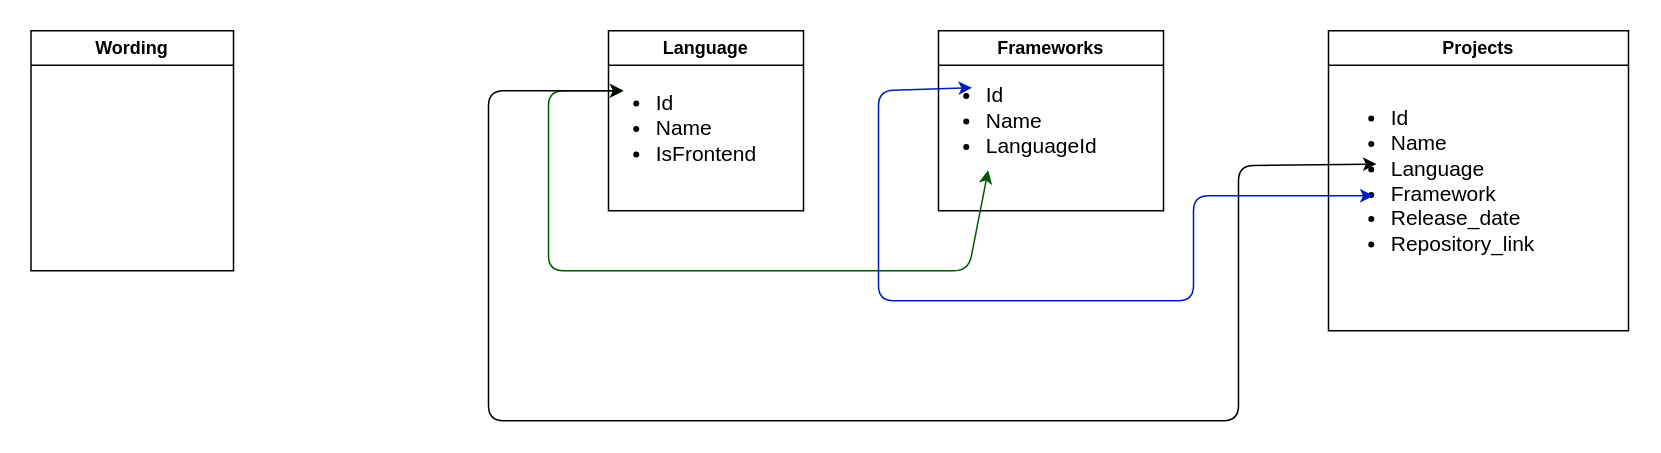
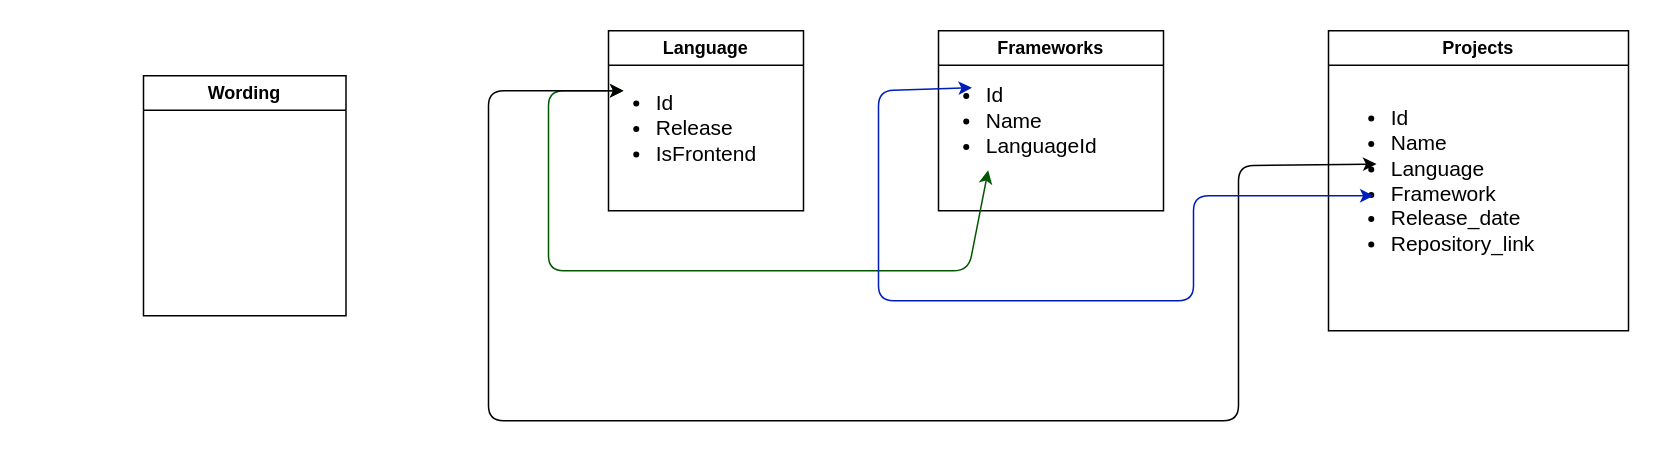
  <mxCell id="0" />
  <mxCell id="1" parent="0" />
  <mxCell id="2" value="Language" style="swimlane;whiteSpace=wrap;html=1;" parent="1" vertex="1"><mxGeometry x="405" y="20" width="130" height="120" as="geometry" /></mxCell>
- <mxCell id="3" value="&lt;ul style=&quot;font-size: 14px;&quot;&gt;&lt;li style=&quot;font-size: 14px;&quot;&gt;Id&lt;/li&gt;&lt;li style=&quot;font-size: 14px;&quot;&gt;Name&lt;/li&gt;&lt;li style=&quot;font-size: 14px;&quot;&gt;IsFrontend&amp;nbsp;&lt;/li&gt;&lt;/ul&gt;" style="text;html=1;align=left;verticalAlign=middle;resizable=0;points=[];autosize=1;strokeColor=none;fillColor=none;fontSize=14;" parent="2" vertex="1"><mxGeometry x="-10" y="10" width="130" height="110" as="geometry" /></mxCell>
+ <mxCell id="3" value="&lt;ul style=&quot;font-size: 14px;&quot;&gt;&lt;li style=&quot;font-size: 14px;&quot;&gt;Id&lt;/li&gt;&lt;li style=&quot;font-size: 14px;&quot;&gt;Release&lt;/li&gt;&lt;li style=&quot;font-size: 14px;&quot;&gt;IsFrontend&amp;nbsp;&lt;/li&gt;&lt;/ul&gt;" style="text;html=1;align=left;verticalAlign=middle;resizable=0;points=[];autosize=1;strokeColor=none;fillColor=none;fontSize=14;" parent="2" vertex="1"><mxGeometry x="-10" y="10" width="130" height="110" as="geometry" /></mxCell>
  <mxCell id="4" value="Frameworks" style="swimlane;whiteSpace=wrap;html=1;" parent="1" vertex="1"><mxGeometry x="625" y="20" width="150" height="120" as="geometry" /></mxCell>
  <mxCell id="5" value="&lt;ul style=&quot;font-size: 14px;&quot;&gt;&lt;li style=&quot;font-size: 14px;&quot;&gt;Id&lt;/li&gt;&lt;li style=&quot;font-size: 14px;&quot;&gt;Name&lt;/li&gt;&lt;li style=&quot;font-size: 14px;&quot;&gt;LanguageId&lt;/li&gt;&lt;/ul&gt;" style="text;html=1;align=left;verticalAlign=middle;resizable=0;points=[];autosize=1;strokeColor=none;fillColor=none;fontSize=14;" parent="4" vertex="1"><mxGeometry x="-10" y="5" width="140" height="110" as="geometry" /></mxCell>
  <mxCell id="6" value="" style="endArrow=classic;startArrow=classic;html=1;entryX=0.308;entryY=0.8;entryDx=0;entryDy=0;entryPerimeter=0;fillColor=#008a00;strokeColor=#005700;" edge="1" parent="4" target="5"><mxGeometry width="50" height="50" relative="1" as="geometry"><mxPoint x="-210" y="40" as="sourcePoint" /><mxPoint x="40" y="120" as="targetPoint" /><Array as="points"><mxPoint x="-260" y="40" /><mxPoint x="-260" y="160" /><mxPoint x="-120" y="160" /><mxPoint x="20" y="160" /></Array></mxGeometry></mxCell>
  <mxCell id="7" value="Projects" style="swimlane;whiteSpace=wrap;html=1;" vertex="1" parent="1"><mxGeometry x="885" y="20" width="200" height="200" as="geometry" /></mxCell>
  <mxCell id="8" value="&lt;ul style=&quot;font-size: 14px;&quot;&gt;&lt;li style=&quot;font-size: 14px;&quot;&gt;Id&lt;/li&gt;&lt;li style=&quot;font-size: 14px;&quot;&gt;Name&lt;/li&gt;&lt;li style=&quot;font-size: 14px;&quot;&gt;Language&lt;/li&gt;&lt;li style=&quot;font-size: 14px;&quot;&gt;Framework&lt;/li&gt;&lt;li style=&quot;font-size: 14px;&quot;&gt;Release_date&lt;/li&gt;&lt;li style=&quot;font-size: 14px;&quot;&gt;Repository_link&lt;/li&gt;&lt;/ul&gt;" style="text;html=1;align=left;verticalAlign=middle;resizable=0;points=[];autosize=1;strokeColor=none;fillColor=none;fontSize=14;" vertex="1" parent="7"><mxGeometry y="10" width="160" height="180" as="geometry" /></mxCell>
  <mxCell id="9" value="" style="endArrow=classic;startArrow=classic;html=1;entryX=0.2;entryY=0.438;entryDx=0;entryDy=0;entryPerimeter=0;" edge="1" parent="1" target="8"><mxGeometry width="50" height="50" relative="1" as="geometry"><mxPoint x="415" y="60" as="sourcePoint" /><mxPoint x="805" y="290" as="targetPoint" /><Array as="points"><mxPoint x="325" y="60" /><mxPoint x="325" y="280" /><mxPoint x="825" y="280" /><mxPoint x="825" y="110" /></Array></mxGeometry></mxCell>
  <mxCell id="10" value="" style="endArrow=classic;startArrow=classic;html=1;exitX=0.231;exitY=0.3;exitDx=0;exitDy=0;exitPerimeter=0;fillColor=#0050ef;strokeColor=#001DBC;" edge="1" parent="1" source="5"><mxGeometry width="50" height="50" relative="1" as="geometry"><mxPoint x="585" y="10" as="sourcePoint" /><mxPoint x="915" y="130" as="targetPoint" /><Array as="points"><mxPoint x="585" y="60" /><mxPoint x="585" y="200" /><mxPoint x="795" y="200" /><mxPoint x="795" y="130" /></Array></mxGeometry></mxCell>
- <mxCell id="11" value="Wording" style="swimlane;whiteSpace=wrap;html=1;" vertex="1" parent="1"><mxGeometry x="20" y="20" width="135" height="160" as="geometry" /></mxCell>
+ <mxCell id="11" value="Wording" style="swimlane;whiteSpace=wrap;html=1;" vertex="1" parent="1"><mxGeometry x="95" y="50" width="135" height="160" as="geometry" /></mxCell>
